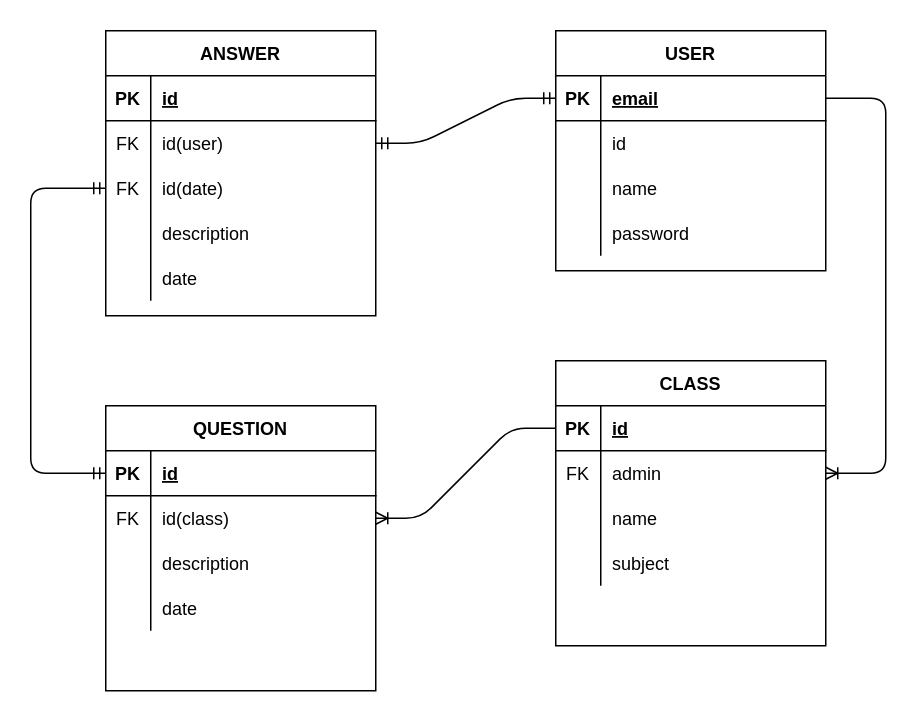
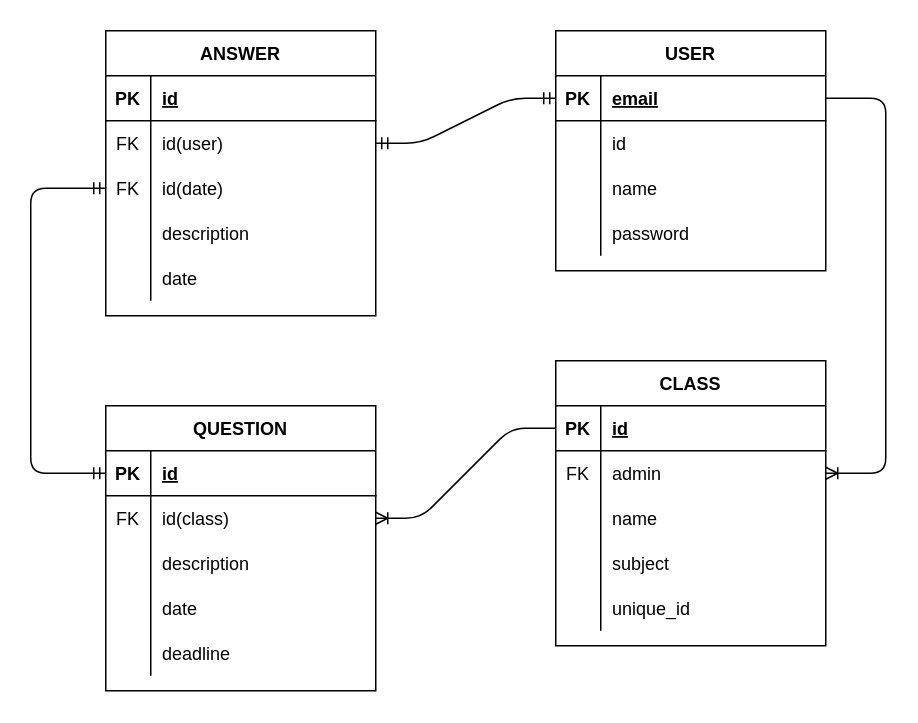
  <mxCell id="0" />
  <mxCell id="1" parent="0" />
  <mxCell id="2" value="USER" style="shape=table;startSize=30;container=1;collapsible=1;childLayout=tableLayout;fixedRows=1;rowLines=0;fontStyle=1;align=center;resizeLast=1;" vertex="1" parent="1"><mxGeometry x="370" y="20" width="180" height="160" as="geometry" /></mxCell>
  <mxCell id="3" value="" style="shape=partialRectangle;collapsible=0;dropTarget=0;pointerEvents=0;fillColor=none;top=0;left=0;bottom=1;right=0;points=[[0,0.5],[1,0.5]];portConstraint=eastwest;" vertex="1" parent="2"><mxGeometry y="30" width="180" height="30" as="geometry" /></mxCell>
  <mxCell id="4" value="PK" style="shape=partialRectangle;connectable=0;fillColor=none;top=0;left=0;bottom=0;right=0;fontStyle=1;overflow=hidden;" vertex="1" parent="3"><mxGeometry width="30" height="30" as="geometry" /></mxCell>
  <mxCell id="5" value="email" style="shape=partialRectangle;connectable=0;fillColor=none;top=0;left=0;bottom=0;right=0;align=left;spacingLeft=6;fontStyle=5;overflow=hidden;" vertex="1" parent="3"><mxGeometry x="30" width="150" height="30" as="geometry" /></mxCell>
  <mxCell id="6" value="" style="shape=partialRectangle;collapsible=0;dropTarget=0;pointerEvents=0;fillColor=none;top=0;left=0;bottom=0;right=0;points=[[0,0.5],[1,0.5]];portConstraint=eastwest;" vertex="1" parent="2"><mxGeometry y="60" width="180" height="30" as="geometry" /></mxCell>
  <mxCell id="7" value="" style="shape=partialRectangle;connectable=0;fillColor=none;top=0;left=0;bottom=0;right=0;editable=1;overflow=hidden;" vertex="1" parent="6"><mxGeometry width="30" height="30" as="geometry" /></mxCell>
  <mxCell id="8" value="id" style="shape=partialRectangle;connectable=0;fillColor=none;top=0;left=0;bottom=0;right=0;align=left;spacingLeft=6;overflow=hidden;" vertex="1" parent="6"><mxGeometry x="30" width="150" height="30" as="geometry" /></mxCell>
  <mxCell id="9" value="" style="shape=partialRectangle;collapsible=0;dropTarget=0;pointerEvents=0;fillColor=none;top=0;left=0;bottom=0;right=0;points=[[0,0.5],[1,0.5]];portConstraint=eastwest;" vertex="1" parent="2"><mxGeometry y="90" width="180" height="30" as="geometry" /></mxCell>
  <mxCell id="10" value="" style="shape=partialRectangle;connectable=0;fillColor=none;top=0;left=0;bottom=0;right=0;editable=1;overflow=hidden;" vertex="1" parent="9"><mxGeometry width="30" height="30" as="geometry" /></mxCell>
  <mxCell id="11" value="name" style="shape=partialRectangle;connectable=0;fillColor=none;top=0;left=0;bottom=0;right=0;align=left;spacingLeft=6;overflow=hidden;" vertex="1" parent="9"><mxGeometry x="30" width="150" height="30" as="geometry" /></mxCell>
  <mxCell id="12" value="" style="shape=partialRectangle;collapsible=0;dropTarget=0;pointerEvents=0;fillColor=none;top=0;left=0;bottom=0;right=0;points=[[0,0.5],[1,0.5]];portConstraint=eastwest;" vertex="1" parent="2"><mxGeometry y="120" width="180" height="30" as="geometry" /></mxCell>
  <mxCell id="13" value="" style="shape=partialRectangle;connectable=0;fillColor=none;top=0;left=0;bottom=0;right=0;editable=1;overflow=hidden;" vertex="1" parent="12"><mxGeometry width="30" height="30" as="geometry" /></mxCell>
  <mxCell id="14" value="password" style="shape=partialRectangle;connectable=0;fillColor=none;top=0;left=0;bottom=0;right=0;align=left;spacingLeft=6;overflow=hidden;" vertex="1" parent="12"><mxGeometry x="30" width="150" height="30" as="geometry" /></mxCell>
  <mxCell id="15" value="CLASS" style="shape=table;startSize=30;container=1;collapsible=1;childLayout=tableLayout;fixedRows=1;rowLines=0;fontStyle=1;align=center;resizeLast=1;" vertex="1" parent="1"><mxGeometry x="370" y="240" width="180" height="190" as="geometry" /></mxCell>
  <mxCell id="16" value="" style="shape=partialRectangle;collapsible=0;dropTarget=0;pointerEvents=0;fillColor=none;top=0;left=0;bottom=1;right=0;points=[[0,0.5],[1,0.5]];portConstraint=eastwest;" vertex="1" parent="15"><mxGeometry y="30" width="180" height="30" as="geometry" /></mxCell>
  <mxCell id="17" value="PK" style="shape=partialRectangle;connectable=0;fillColor=none;top=0;left=0;bottom=0;right=0;fontStyle=1;overflow=hidden;" vertex="1" parent="16"><mxGeometry width="30" height="30" as="geometry" /></mxCell>
  <mxCell id="18" value="id" style="shape=partialRectangle;connectable=0;fillColor=none;top=0;left=0;bottom=0;right=0;align=left;spacingLeft=6;fontStyle=5;overflow=hidden;" vertex="1" parent="16"><mxGeometry x="30" width="150" height="30" as="geometry" /></mxCell>
  <mxCell id="19" value="" style="shape=partialRectangle;collapsible=0;dropTarget=0;pointerEvents=0;fillColor=none;top=0;left=0;bottom=0;right=0;points=[[0,0.5],[1,0.5]];portConstraint=eastwest;" vertex="1" parent="15"><mxGeometry y="60" width="180" height="30" as="geometry" /></mxCell>
  <mxCell id="20" value="FK" style="shape=partialRectangle;connectable=0;fillColor=none;top=0;left=0;bottom=0;right=0;editable=1;overflow=hidden;" vertex="1" parent="19"><mxGeometry width="30" height="30" as="geometry" /></mxCell>
  <mxCell id="21" value="admin" style="shape=partialRectangle;connectable=0;fillColor=none;top=0;left=0;bottom=0;right=0;align=left;spacingLeft=6;overflow=hidden;" vertex="1" parent="19"><mxGeometry x="30" width="150" height="30" as="geometry" /></mxCell>
  <mxCell id="22" value="" style="shape=partialRectangle;collapsible=0;dropTarget=0;pointerEvents=0;fillColor=none;top=0;left=0;bottom=0;right=0;points=[[0,0.5],[1,0.5]];portConstraint=eastwest;" vertex="1" parent="15"><mxGeometry y="90" width="180" height="30" as="geometry" /></mxCell>
  <mxCell id="23" value="" style="shape=partialRectangle;connectable=0;fillColor=none;top=0;left=0;bottom=0;right=0;editable=1;overflow=hidden;" vertex="1" parent="22"><mxGeometry width="30" height="30" as="geometry" /></mxCell>
  <mxCell id="24" value="name" style="shape=partialRectangle;connectable=0;fillColor=none;top=0;left=0;bottom=0;right=0;align=left;spacingLeft=6;overflow=hidden;" vertex="1" parent="22"><mxGeometry x="30" width="150" height="30" as="geometry" /></mxCell>
  <mxCell id="25" value="" style="shape=partialRectangle;collapsible=0;dropTarget=0;pointerEvents=0;fillColor=none;top=0;left=0;bottom=0;right=0;points=[[0,0.5],[1,0.5]];portConstraint=eastwest;" vertex="1" parent="15"><mxGeometry y="120" width="180" height="30" as="geometry" /></mxCell>
  <mxCell id="26" value="" style="shape=partialRectangle;connectable=0;fillColor=none;top=0;left=0;bottom=0;right=0;editable=1;overflow=hidden;" vertex="1" parent="25"><mxGeometry width="30" height="30" as="geometry" /></mxCell>
  <mxCell id="27" value="subject" style="shape=partialRectangle;connectable=0;fillColor=none;top=0;left=0;bottom=0;right=0;align=left;spacingLeft=6;overflow=hidden;" vertex="1" parent="25"><mxGeometry x="30" width="150" height="30" as="geometry" /></mxCell>
  <mxCell id="28" value="" style="shape=partialRectangle;collapsible=0;dropTarget=0;pointerEvents=0;fillColor=none;top=0;left=0;bottom=0;right=0;points=[[0,0.5],[1,0.5]];portConstraint=eastwest;" vertex="1" parent="15"><mxGeometry y="150" width="180" height="30" as="geometry" /></mxCell>
  <mxCell id="29" value="" style="shape=partialRectangle;connectable=0;fillColor=none;top=0;left=0;bottom=0;right=0;editable=1;overflow=hidden;" vertex="1" parent="28"><mxGeometry width="30" height="30" as="geometry" /></mxCell>
+ <mxCell id="30" value="unique_id" style="shape=partialRectangle;connectable=0;fillColor=none;top=0;left=0;bottom=0;right=0;align=left;spacingLeft=6;overflow=hidden;" vertex="1" parent="28"><mxGeometry x="30" width="150" height="30" as="geometry" /></mxCell>
  <mxCell id="31" value="QUESTION" style="shape=table;startSize=30;container=1;collapsible=1;childLayout=tableLayout;fixedRows=1;rowLines=0;fontStyle=1;align=center;resizeLast=1;" vertex="1" parent="1"><mxGeometry x="70" y="270" width="180" height="190" as="geometry" /></mxCell>
  <mxCell id="32" value="" style="shape=partialRectangle;collapsible=0;dropTarget=0;pointerEvents=0;fillColor=none;top=0;left=0;bottom=1;right=0;points=[[0,0.5],[1,0.5]];portConstraint=eastwest;" vertex="1" parent="31"><mxGeometry y="30" width="180" height="30" as="geometry" /></mxCell>
  <mxCell id="33" value="PK" style="shape=partialRectangle;connectable=0;fillColor=none;top=0;left=0;bottom=0;right=0;fontStyle=1;overflow=hidden;" vertex="1" parent="32"><mxGeometry width="30" height="30" as="geometry" /></mxCell>
  <mxCell id="34" value="id" style="shape=partialRectangle;connectable=0;fillColor=none;top=0;left=0;bottom=0;right=0;align=left;spacingLeft=6;fontStyle=5;overflow=hidden;" vertex="1" parent="32"><mxGeometry x="30" width="150" height="30" as="geometry" /></mxCell>
  <mxCell id="35" value="" style="shape=partialRectangle;collapsible=0;dropTarget=0;pointerEvents=0;fillColor=none;top=0;left=0;bottom=0;right=0;points=[[0,0.5],[1,0.5]];portConstraint=eastwest;" vertex="1" parent="31"><mxGeometry y="60" width="180" height="30" as="geometry" /></mxCell>
  <mxCell id="36" value="FK" style="shape=partialRectangle;connectable=0;fillColor=none;top=0;left=0;bottom=0;right=0;editable=1;overflow=hidden;" vertex="1" parent="35"><mxGeometry width="30" height="30" as="geometry" /></mxCell>
  <mxCell id="37" value="id(class)" style="shape=partialRectangle;connectable=0;fillColor=none;top=0;left=0;bottom=0;right=0;align=left;spacingLeft=6;overflow=hidden;" vertex="1" parent="35"><mxGeometry x="30" width="150" height="30" as="geometry" /></mxCell>
  <mxCell id="38" value="" style="shape=partialRectangle;collapsible=0;dropTarget=0;pointerEvents=0;fillColor=none;top=0;left=0;bottom=0;right=0;points=[[0,0.5],[1,0.5]];portConstraint=eastwest;" vertex="1" parent="31"><mxGeometry y="90" width="180" height="30" as="geometry" /></mxCell>
  <mxCell id="39" value="" style="shape=partialRectangle;connectable=0;fillColor=none;top=0;left=0;bottom=0;right=0;editable=1;overflow=hidden;" vertex="1" parent="38"><mxGeometry width="30" height="30" as="geometry" /></mxCell>
  <mxCell id="40" value="description" style="shape=partialRectangle;connectable=0;fillColor=none;top=0;left=0;bottom=0;right=0;align=left;spacingLeft=6;overflow=hidden;" vertex="1" parent="38"><mxGeometry x="30" width="150" height="30" as="geometry" /></mxCell>
  <mxCell id="41" value="" style="shape=partialRectangle;collapsible=0;dropTarget=0;pointerEvents=0;fillColor=none;top=0;left=0;bottom=0;right=0;points=[[0,0.5],[1,0.5]];portConstraint=eastwest;" vertex="1" parent="31"><mxGeometry y="120" width="180" height="30" as="geometry" /></mxCell>
  <mxCell id="42" value="" style="shape=partialRectangle;connectable=0;fillColor=none;top=0;left=0;bottom=0;right=0;editable=1;overflow=hidden;" vertex="1" parent="41"><mxGeometry width="30" height="30" as="geometry" /></mxCell>
  <mxCell id="43" value="date" style="shape=partialRectangle;connectable=0;fillColor=none;top=0;left=0;bottom=0;right=0;align=left;spacingLeft=6;overflow=hidden;" vertex="1" parent="41"><mxGeometry x="30" width="150" height="30" as="geometry" /></mxCell>
  <mxCell id="44" value="" style="shape=partialRectangle;collapsible=0;dropTarget=0;pointerEvents=0;fillColor=none;top=0;left=0;bottom=0;right=0;points=[[0,0.5],[1,0.5]];portConstraint=eastwest;" vertex="1" parent="31"><mxGeometry y="150" width="180" height="30" as="geometry" /></mxCell>
  <mxCell id="45" value="" style="shape=partialRectangle;connectable=0;fillColor=none;top=0;left=0;bottom=0;right=0;editable=1;overflow=hidden;" vertex="1" parent="44"><mxGeometry width="30" height="30" as="geometry" /></mxCell>
+ <mxCell id="46" value="deadline" style="shape=partialRectangle;connectable=0;fillColor=none;top=0;left=0;bottom=0;right=0;align=left;spacingLeft=6;overflow=hidden;" vertex="1" parent="44"><mxGeometry x="30" width="150" height="30" as="geometry" /></mxCell>
  <mxCell id="47" value="ANSWER" style="shape=table;startSize=30;container=1;collapsible=1;childLayout=tableLayout;fixedRows=1;rowLines=0;fontStyle=1;align=center;resizeLast=1;" vertex="1" parent="1"><mxGeometry x="70" y="20" width="180" height="190" as="geometry" /></mxCell>
  <mxCell id="48" value="" style="shape=partialRectangle;collapsible=0;dropTarget=0;pointerEvents=0;fillColor=none;top=0;left=0;bottom=1;right=0;points=[[0,0.5],[1,0.5]];portConstraint=eastwest;" vertex="1" parent="47"><mxGeometry y="30" width="180" height="30" as="geometry" /></mxCell>
  <mxCell id="49" value="PK" style="shape=partialRectangle;connectable=0;fillColor=none;top=0;left=0;bottom=0;right=0;fontStyle=1;overflow=hidden;" vertex="1" parent="48"><mxGeometry width="30" height="30" as="geometry" /></mxCell>
  <mxCell id="50" value="id" style="shape=partialRectangle;connectable=0;fillColor=none;top=0;left=0;bottom=0;right=0;align=left;spacingLeft=6;fontStyle=5;overflow=hidden;" vertex="1" parent="48"><mxGeometry x="30" width="150" height="30" as="geometry" /></mxCell>
  <mxCell id="51" value="" style="shape=partialRectangle;collapsible=0;dropTarget=0;pointerEvents=0;fillColor=none;top=0;left=0;bottom=0;right=0;points=[[0,0.5],[1,0.5]];portConstraint=eastwest;" vertex="1" parent="47"><mxGeometry y="60" width="180" height="30" as="geometry" /></mxCell>
  <mxCell id="52" value="FK" style="shape=partialRectangle;connectable=0;fillColor=none;top=0;left=0;bottom=0;right=0;editable=1;overflow=hidden;" vertex="1" parent="51"><mxGeometry width="30" height="30" as="geometry" /></mxCell>
  <mxCell id="53" value="id(user)" style="shape=partialRectangle;connectable=0;fillColor=none;top=0;left=0;bottom=0;right=0;align=left;spacingLeft=6;overflow=hidden;" vertex="1" parent="51"><mxGeometry x="30" width="150" height="30" as="geometry" /></mxCell>
  <mxCell id="54" value="" style="shape=partialRectangle;collapsible=0;dropTarget=0;pointerEvents=0;fillColor=none;top=0;left=0;bottom=0;right=0;points=[[0,0.5],[1,0.5]];portConstraint=eastwest;" vertex="1" parent="47"><mxGeometry y="90" width="180" height="30" as="geometry" /></mxCell>
  <mxCell id="55" value="FK" style="shape=partialRectangle;connectable=0;fillColor=none;top=0;left=0;bottom=0;right=0;editable=1;overflow=hidden;" vertex="1" parent="54"><mxGeometry width="30" height="30" as="geometry" /></mxCell>
  <mxCell id="56" value="id(date)" style="shape=partialRectangle;connectable=0;fillColor=none;top=0;left=0;bottom=0;right=0;align=left;spacingLeft=6;overflow=hidden;" vertex="1" parent="54"><mxGeometry x="30" width="150" height="30" as="geometry" /></mxCell>
  <mxCell id="57" value="" style="shape=partialRectangle;collapsible=0;dropTarget=0;pointerEvents=0;fillColor=none;top=0;left=0;bottom=0;right=0;points=[[0,0.5],[1,0.5]];portConstraint=eastwest;" vertex="1" parent="47"><mxGeometry y="120" width="180" height="30" as="geometry" /></mxCell>
  <mxCell id="58" value="" style="shape=partialRectangle;connectable=0;fillColor=none;top=0;left=0;bottom=0;right=0;editable=1;overflow=hidden;" vertex="1" parent="57"><mxGeometry width="30" height="30" as="geometry" /></mxCell>
  <mxCell id="59" value="description" style="shape=partialRectangle;connectable=0;fillColor=none;top=0;left=0;bottom=0;right=0;align=left;spacingLeft=6;overflow=hidden;" vertex="1" parent="57"><mxGeometry x="30" width="150" height="30" as="geometry" /></mxCell>
  <mxCell id="60" value="" style="shape=partialRectangle;collapsible=0;dropTarget=0;pointerEvents=0;fillColor=none;top=0;left=0;bottom=0;right=0;points=[[0,0.5],[1,0.5]];portConstraint=eastwest;" vertex="1" parent="47"><mxGeometry y="150" width="180" height="30" as="geometry" /></mxCell>
  <mxCell id="61" value="" style="shape=partialRectangle;connectable=0;fillColor=none;top=0;left=0;bottom=0;right=0;editable=1;overflow=hidden;" vertex="1" parent="60"><mxGeometry width="30" height="30" as="geometry" /></mxCell>
  <mxCell id="62" value="date" style="shape=partialRectangle;connectable=0;fillColor=none;top=0;left=0;bottom=0;right=0;align=left;spacingLeft=6;overflow=hidden;" vertex="1" parent="60"><mxGeometry x="30" width="150" height="30" as="geometry" /></mxCell>
  <mxCell id="63" value="" style="edgeStyle=orthogonalEdgeStyle;fontSize=12;html=1;endArrow=ERoneToMany;exitX=1;exitY=0.5;exitDx=0;exitDy=0;" edge="1" parent="1" source="3" target="19"><mxGeometry width="100" height="100" relative="1" as="geometry"><mxPoint x="610" y="150" as="sourcePoint" /><mxPoint x="710" y="50" as="targetPoint" /><Array as="points"><mxPoint x="590" y="65" /><mxPoint x="590" y="315" /></Array></mxGeometry></mxCell>
  <mxCell id="64" value="" style="edgeStyle=entityRelationEdgeStyle;fontSize=12;html=1;endArrow=ERoneToMany;exitX=0;exitY=0.5;exitDx=0;exitDy=0;entryX=1;entryY=0.5;entryDx=0;entryDy=0;" edge="1" parent="1" source="16" target="35"><mxGeometry width="100" height="100" relative="1" as="geometry"><mxPoint y="580" as="sourcePoint" x="300" /><mxPoint x="400" y="480" as="targetPoint" /></mxGeometry></mxCell>
  <mxCell id="65" value="" style="fontSize=12;html=1;endArrow=ERmandOne;startArrow=ERmandOne;exitX=0;exitY=0.5;exitDx=0;exitDy=0;entryX=0;entryY=0.5;entryDx=0;entryDy=0;edgeStyle=orthogonalEdgeStyle;" edge="1" parent="1" source="54" target="32"><mxGeometry width="100" height="100" relative="1" as="geometry"><mxPoint x="-110" y="230" as="sourcePoint" /><mxPoint x="-70" y="410" as="targetPoint" /><Array as="points"><mxPoint x="20" y="125" /><mxPoint x="20" y="315" /></Array></mxGeometry></mxCell>
  <mxCell id="66" value="" style="edgeStyle=entityRelationEdgeStyle;fontSize=12;html=1;endArrow=ERmandOne;startArrow=ERmandOne;entryX=0;entryY=0.5;entryDx=0;entryDy=0;exitX=1;exitY=0.5;exitDx=0;exitDy=0;" edge="1" parent="1" source="51" target="3"><mxGeometry width="100" height="100" relative="1" as="geometry"><mxPoint x="-10" y="160" as="sourcePoint" /><mxPoint x="90" y="60" as="targetPoint" /></mxGeometry></mxCell>
